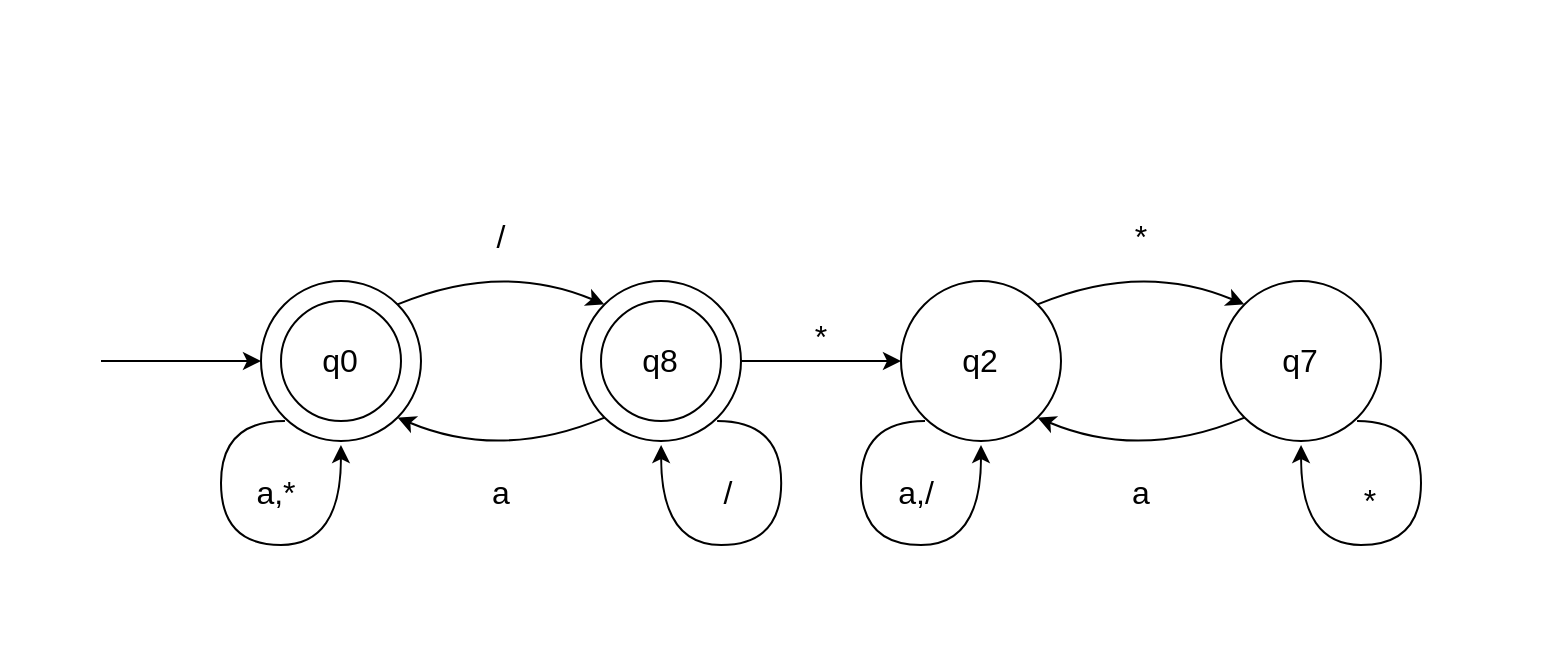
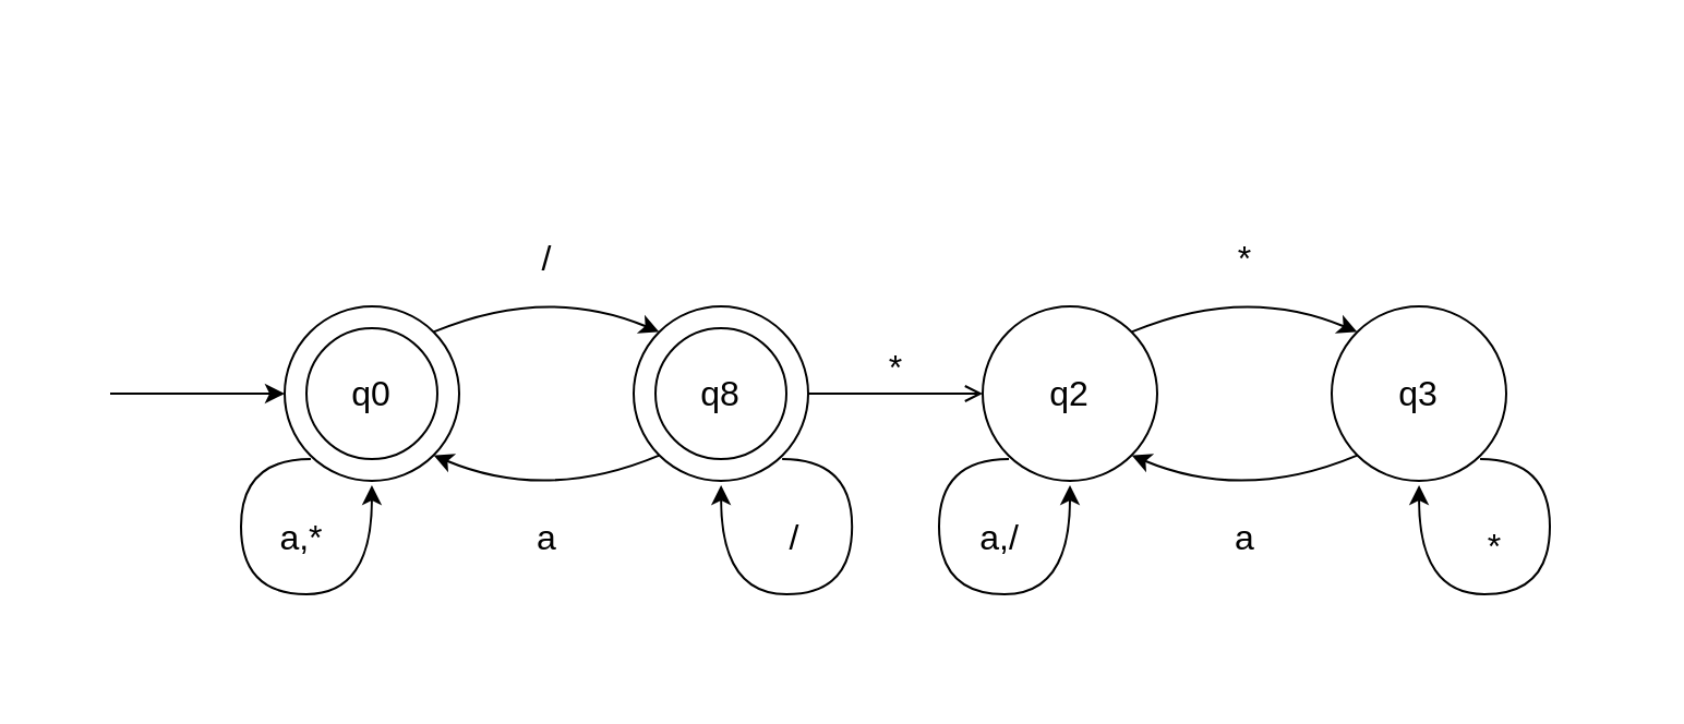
  <mxCell id="0" />
  <mxCell id="1" parent="0" />
  <mxCell id="2" value="q0" style="ellipse;whiteSpace=wrap;html=1;aspect=fixed;fillColor=none;fontSize=16;" parent="1" vertex="1"><mxGeometry x="130" y="140" width="80" height="80" as="geometry" /></mxCell>
  <mxCell id="3" value="" style="endArrow=classic;html=1;rounded=0;entryX=0;entryY=0.5;entryDx=0;entryDy=0;" parent="1" target="2" edge="1"><mxGeometry width="50" height="50" relative="1" as="geometry"><mxPoint x="50" y="180" as="sourcePoint" /><mxPoint x="450" y="150" as="targetPoint" /></mxGeometry></mxCell>
  <mxCell id="4" value="q8" style="ellipse;whiteSpace=wrap;html=1;aspect=fixed;fillColor=none;fontSize=16;" parent="1" vertex="1"><mxGeometry x="290" y="140" width="80" height="80" as="geometry" /></mxCell>
  <mxCell id="5" value="q2" style="ellipse;whiteSpace=wrap;html=1;aspect=fixed;fillColor=none;fontSize=16;" parent="1" vertex="1"><mxGeometry x="450" y="140" width="80" height="80" as="geometry" /></mxCell>
- <mxCell id="6" value="q7" style="ellipse;whiteSpace=wrap;html=1;aspect=fixed;fillColor=none;fontSize=16;" parent="1" vertex="1"><mxGeometry x="610" y="140" width="80" height="80" as="geometry" /></mxCell>
- <mxCell id="7" value="*" style="endArrow=classic;html=1;exitX=1;exitY=0.5;exitDx=0;exitDy=0;entryX=0;entryY=0.5;entryDx=0;entryDy=0;curved=1;fontSize=16;labelPosition=center;verticalLabelPosition=top;align=center;verticalAlign=bottom;" parent="1" source="4" target="5" edge="1"><mxGeometry width="50" height="50" relative="1" as="geometry"><mxPoint x="400" y="200" as="sourcePoint" /><mxPoint x="450" y="150" as="targetPoint" /></mxGeometry></mxCell>
+ <mxCell id="6" value="q3" style="ellipse;whiteSpace=wrap;html=1;aspect=fixed;fillColor=none;fontSize=16;" parent="1" vertex="1"><mxGeometry x="610" y="140" width="80" height="80" as="geometry" /></mxCell>
+ <mxCell id="7" value="*" style="endArrow=open;html=1;exitX=1;exitY=0.5;exitDx=0;exitDy=0;entryX=0;entryY=0.5;entryDx=0;entryDy=0;curved=1;fontSize=16;labelPosition=center;verticalLabelPosition=top;align=center;verticalAlign=bottom;" parent="1" source="4" target="5" edge="1"><mxGeometry width="50" height="50" relative="1" as="geometry"><mxPoint x="400" y="200" as="sourcePoint" /><mxPoint x="450" y="150" as="targetPoint" /></mxGeometry></mxCell>
  <mxCell id="8" value="/" style="endArrow=classic;html=1;exitX=1;exitY=0;exitDx=0;exitDy=0;entryX=0;entryY=0;entryDx=0;entryDy=0;curved=1;fontSize=16;labelPosition=center;verticalLabelPosition=top;align=center;verticalAlign=bottom;" parent="1" source="2" target="4" edge="1"><mxGeometry width="50" height="50" relative="1" as="geometry"><mxPoint x="400" y="200" as="sourcePoint" /><mxPoint x="450" y="150" as="targetPoint" /><Array as="points"><mxPoint x="250" y="130" /></Array></mxGeometry></mxCell>
  <mxCell id="9" value="*" style="endArrow=classic;html=1;exitX=1;exitY=0;exitDx=0;exitDy=0;entryX=0;entryY=0;entryDx=0;entryDy=0;curved=1;fontSize=16;labelPosition=center;verticalLabelPosition=top;align=center;verticalAlign=bottom;" parent="1" source="5" target="6" edge="1"><mxGeometry width="50" height="50" relative="1" as="geometry"><mxPoint x="400" y="200" as="sourcePoint" /><mxPoint x="450" y="150" as="targetPoint" /><Array as="points"><mxPoint x="570" y="130" /></Array></mxGeometry></mxCell>
  <mxCell id="10" value="a" style="endArrow=classic;html=1;exitX=0;exitY=1;exitDx=0;exitDy=0;entryX=1;entryY=1;entryDx=0;entryDy=0;curved=1;fontSize=16;labelPosition=center;verticalLabelPosition=bottom;align=center;verticalAlign=top;" parent="1" source="4" target="2" edge="1"><mxGeometry width="50" height="50" relative="1" as="geometry"><mxPoint x="400" y="200" as="sourcePoint" /><mxPoint x="450" y="150" as="targetPoint" /><Array as="points"><mxPoint x="250" y="230" /></Array></mxGeometry></mxCell>
  <mxCell id="11" value="a" style="endArrow=classic;html=1;exitX=0;exitY=1;exitDx=0;exitDy=0;entryX=1;entryY=1;entryDx=0;entryDy=0;curved=1;fontSize=16;labelPosition=center;verticalLabelPosition=bottom;align=center;verticalAlign=top;" parent="1" source="6" target="5" edge="1"><mxGeometry width="50" height="50" relative="1" as="geometry"><mxPoint x="400" y="200" as="sourcePoint" /><mxPoint x="450" y="150" as="targetPoint" /><Array as="points"><mxPoint x="570" y="230" /></Array></mxGeometry></mxCell>
  <mxCell id="12" value="" style="edgeStyle=orthogonalEdgeStyle;orthogonalLoop=1;jettySize=auto;html=1;exitX=0;exitY=1;exitDx=0;exitDy=0;curved=1;entryX=0.5;entryY=1;entryDx=0;entryDy=0;fontSize=16;labelPosition=right;verticalLabelPosition=middle;align=left;verticalAlign=middle;" parent="1" edge="1"><mxGeometry relative="1" as="geometry"><mxPoint x="169.97" y="222" as="targetPoint" /><Array as="points"><mxPoint x="109.97" y="210" /><mxPoint x="109.97" y="272" /><mxPoint x="169.97" y="272" /></Array><mxPoint x="141.97" y="210" as="sourcePoint" /></mxGeometry></mxCell>
  <mxCell id="13" value="" style="edgeStyle=orthogonalEdgeStyle;orthogonalLoop=1;jettySize=auto;html=1;exitX=1;exitY=1;exitDx=0;exitDy=0;curved=1;entryX=0.5;entryY=1;entryDx=0;entryDy=0;fontSize=16;labelPosition=left;verticalLabelPosition=middle;align=right;verticalAlign=middle;" parent="1" edge="1"><mxGeometry relative="1" as="geometry"><mxPoint x="650.03" y="222" as="targetPoint" /><Array as="points"><mxPoint x="710.03" y="210" /><mxPoint x="710.03" y="272" /><mxPoint x="650.03" y="272" /></Array><mxPoint x="678.03" y="210" as="sourcePoint" /></mxGeometry></mxCell>
  <mxCell id="14" value="" style="edgeStyle=orthogonalEdgeStyle;orthogonalLoop=1;jettySize=auto;html=1;exitX=1;exitY=1;exitDx=0;exitDy=0;curved=1;entryX=0.5;entryY=1;entryDx=0;entryDy=0;fontSize=16;labelPosition=left;verticalLabelPosition=middle;align=right;verticalAlign=middle;" parent="1" edge="1"><mxGeometry relative="1" as="geometry"><mxPoint x="330.06" y="222" as="targetPoint" /><Array as="points"><mxPoint x="390.06" y="210" /><mxPoint x="390.06" y="272" /><mxPoint x="330.06" y="272" /></Array><mxPoint x="358.06" y="210" as="sourcePoint" /></mxGeometry></mxCell>
  <mxCell id="15" value="" style="edgeStyle=orthogonalEdgeStyle;orthogonalLoop=1;jettySize=auto;html=1;exitX=0;exitY=1;exitDx=0;exitDy=0;curved=1;entryX=0.5;entryY=1;entryDx=0;entryDy=0;fontSize=16;labelPosition=right;verticalLabelPosition=middle;align=left;verticalAlign=middle;" parent="1" edge="1"><mxGeometry relative="1" as="geometry"><mxPoint x="490" y="222" as="targetPoint" /><Array as="points"><mxPoint x="430" y="210" /><mxPoint x="430" y="272" /><mxPoint x="490" y="272" /></Array><mxPoint x="462" y="210" as="sourcePoint" /></mxGeometry></mxCell>
  <mxCell id="16" value="" style="ellipse;whiteSpace=wrap;html=1;aspect=fixed;fillColor=none;" parent="1" vertex="1"><mxGeometry x="140" y="150" width="60" height="60" as="geometry" /></mxCell>
  <mxCell id="17" value="" style="ellipse;whiteSpace=wrap;html=1;aspect=fixed;fillColor=none;" parent="1" vertex="1"><mxGeometry x="300" y="150" width="60" height="60" as="geometry" /></mxCell>
  <mxCell id="18" value="a,*" style="text;html=1;strokeColor=none;fillColor=none;align=center;verticalAlign=middle;whiteSpace=wrap;rounded=0;fontSize=16;" parent="1" vertex="1"><mxGeometry x="108" y="231" width="60" height="30" as="geometry" /></mxCell>
  <mxCell id="19" value="/" style="text;html=1;strokeColor=none;fillColor=none;align=center;verticalAlign=middle;whiteSpace=wrap;rounded=0;fontSize=16;" parent="1" vertex="1"><mxGeometry x="334" y="231" width="60" height="30" as="geometry" /></mxCell>
  <mxCell id="20" value="a,/" style="text;html=1;strokeColor=none;fillColor=none;align=center;verticalAlign=middle;whiteSpace=wrap;rounded=0;fontSize=16;" parent="1" vertex="1"><mxGeometry x="428" y="231" width="60" height="30" as="geometry" /></mxCell>
  <mxCell id="21" value="*" style="text;html=1;strokeColor=none;fillColor=none;align=center;verticalAlign=middle;whiteSpace=wrap;rounded=0;fontSize=16;" parent="1" vertex="1"><mxGeometry x="655" y="235" width="60" height="30" as="geometry" /></mxCell>
  <mxCell id="22" value="" style="rounded=0;whiteSpace=wrap;html=1;fillColor=none;strokeColor=#ffffff;" vertex="1" parent="1"><mxGeometry x="20" y="20" width="730" height="290" as="geometry" /></mxCell>
